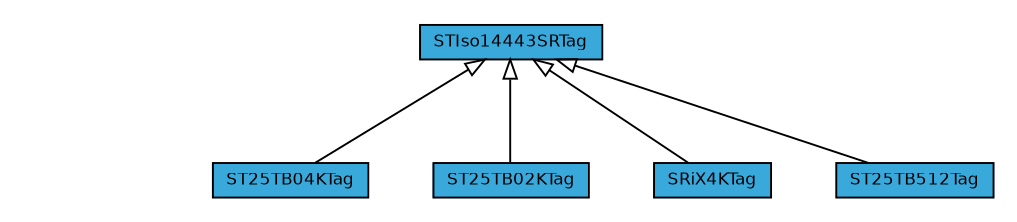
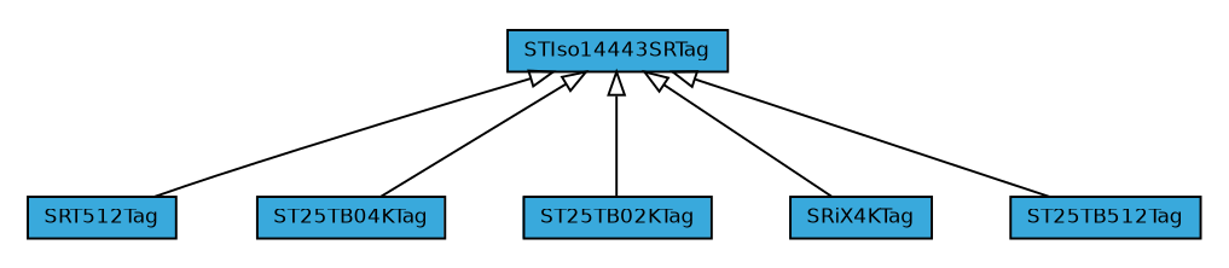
  digraph {
    fontname="DejaVu Sans"
    nodesep=0.25
    ranksep=0.5
    node [fontcolor=black fontname="DejaVu Sans" fontsize=9.0 shape=plaintext]
    edge [arrowtail=empty dir=back fontname="DejaVu Sans" fontsize=10 headport=p labelfontname=Helvetica labelfontsize=10 tailport=p]
+   n1 [label=<<table title="com.st.st25sdk.iso14443sr.SRT512Tag" border="0" cellborder="1" cellspacing="0" cellpadding="2" port="p" bgcolor="#39a9dc" href="./SRT512Tag.html"> 		<tr><td><table border="0" cellspacing="0" cellpadding="1"> <tr><td align="center" balign="center"> SRT512Tag </td></tr> 		</table></td></tr> 		</table>>]
    n2 [label=<<table title="com.st.st25sdk.iso14443sr.ST25TB04KTag" border="0" cellborder="1" cellspacing="0" cellpadding="2" port="p" bgcolor="#39a9dc" href="./ST25TB04KTag.html"> 		<tr><td><table border="0" cellspacing="0" cellpadding="1"> <tr><td align="center" balign="center"> ST25TB04KTag </td></tr> 		</table></td></tr> 		</table>>]
    n3 [label=<<table title="com.st.st25sdk.iso14443sr.ST25TB02KTag" border="0" cellborder="1" cellspacing="0" cellpadding="2" port="p" bgcolor="#39a9dc" href="./ST25TB02KTag.html"> 		<tr><td><table border="0" cellspacing="0" cellpadding="1"> <tr><td align="center" balign="center"> ST25TB02KTag </td></tr> 		</table></td></tr> 		</table>>]
    n4 [label=<<table title="com.st.st25sdk.iso14443sr.SRiX4KTag" border="0" cellborder="1" cellspacing="0" cellpadding="2" port="p" bgcolor="#39a9dc" href="./SRiX4KTag.html"> 		<tr><td><table border="0" cellspacing="0" cellpadding="1"> <tr><td align="center" balign="center"> SRiX4KTag </td></tr> 		</table></td></tr> 		</table>>]
    n5 [label=<<table title="com.st.st25sdk.iso14443sr.STIso14443SRTag" border="0" cellborder="1" cellspacing="0" cellpadding="2" port="p" bgcolor="#39a9dc" href="./STIso14443SRTag.html"> 		<tr><td><table border="0" cellspacing="0" cellpadding="1"> <tr><td align="center" balign="center"> STIso14443SRTag </td></tr> 		</table></td></tr> 		</table>>]
    n6 [label=<<table title="com.st.st25sdk.iso14443sr.ST25TB512Tag" border="0" cellborder="1" cellspacing="0" cellpadding="2" port="p" bgcolor="#39a9dc" href="./ST25TB512Tag.html"> 		<tr><td><table border="0" cellspacing="0" cellpadding="1"> <tr><td align="center" balign="center"> ST25TB512Tag </td></tr> 		</table></td></tr> 		</table>>]
+   n5 -> n1
    n5 -> n2
    n5 -> n3
    n5 -> n4
    n5 -> n6
  }
